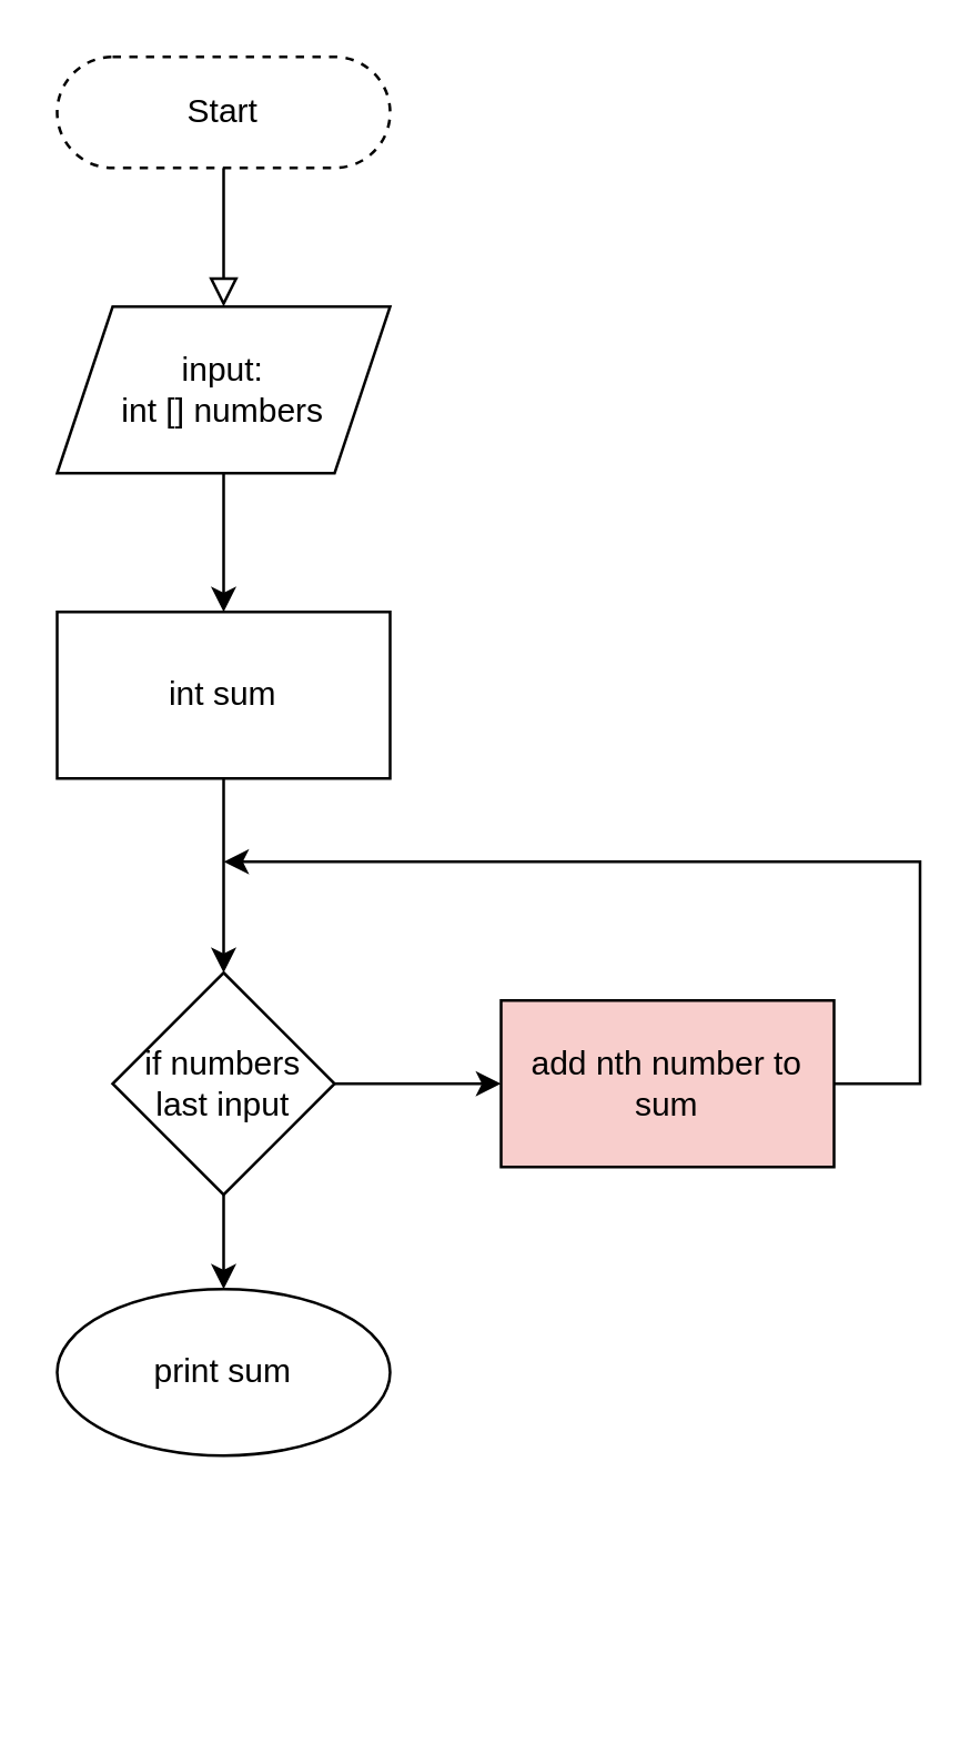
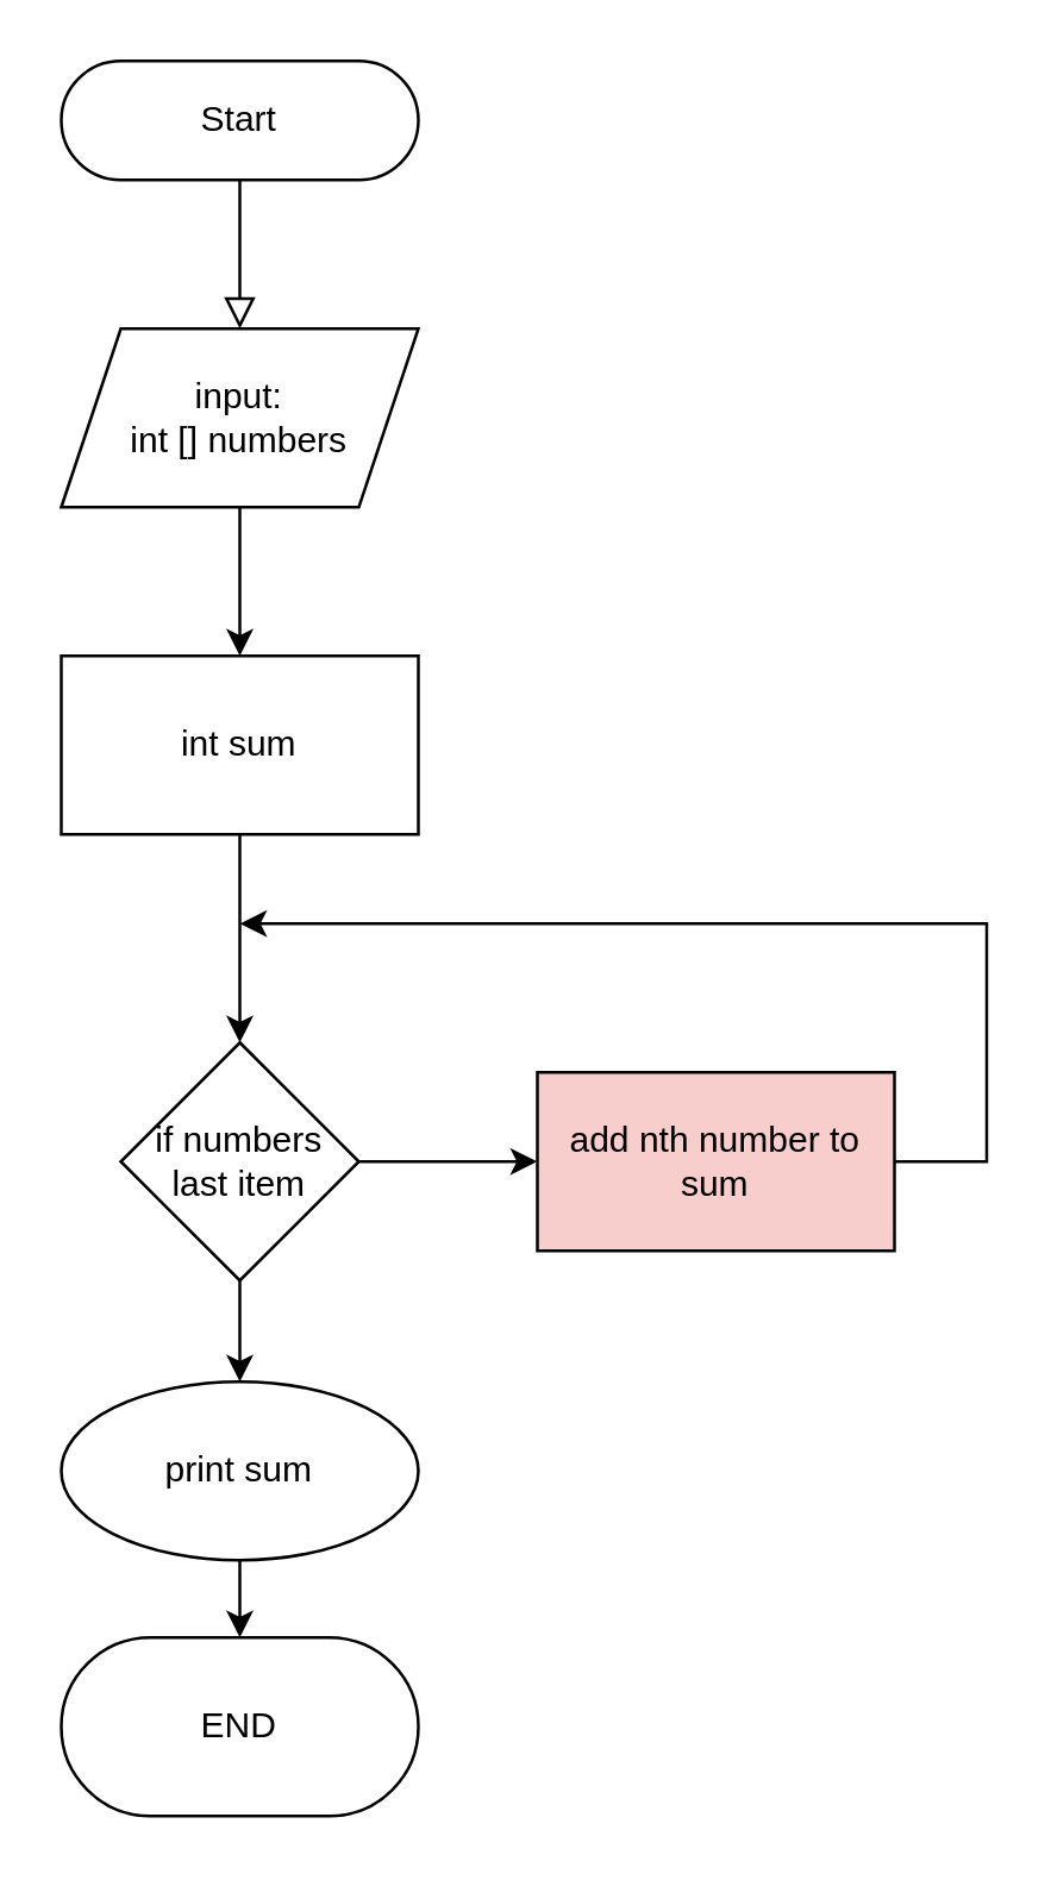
  <mxCell id="0" />
  <mxCell id="1" parent="0" />
  <mxCell id="2" value="" style="rounded=0;html=1;jettySize=auto;orthogonalLoop=1;fontSize=11;endArrow=block;endFill=0;endSize=8;strokeWidth=1;shadow=0;labelBackgroundColor=none;edgeStyle=orthogonalEdgeStyle;entryX=0.5;entryY=0;entryDx=0;entryDy=0;" parent="1" source="3" target="5" edge="1"><mxGeometry relative="1" as="geometry"><mxPoint x="80" y="80" as="targetPoint" /></mxGeometry></mxCell>
- <mxCell id="3" value="Start" style="rounded=1;whiteSpace=wrap;html=1;fontSize=12;glass=0;strokeWidth=1;shadow=0;arcSize=50;dashed=1;" parent="1" vertex="1"><mxGeometry x="20" y="20" width="120" height="40" as="geometry" /></mxCell>
+ <mxCell id="3" value="Start" style="rounded=1;whiteSpace=wrap;html=1;fontSize=12;glass=0;strokeWidth=1;shadow=0;arcSize=50;" parent="1" vertex="1"><mxGeometry x="20" y="20" width="120" height="40" as="geometry" /></mxCell>
  <mxCell id="4" value="" style="edgeStyle=orthogonalEdgeStyle;rounded=0;orthogonalLoop=1;jettySize=auto;html=1;" edge="1" parent="1" source="5" target="7"><mxGeometry relative="1" as="geometry" /></mxCell>
  <mxCell id="5" value="&lt;div&gt;input: &lt;br&gt;&lt;/div&gt;&lt;div&gt;int [] numbers&lt;/div&gt;" style="shape=parallelogram;perimeter=parallelogramPerimeter;whiteSpace=wrap;html=1;fixedSize=1;" vertex="1" parent="1"><mxGeometry x="20" y="110" width="120" height="60" as="geometry" /></mxCell>
  <mxCell id="6" value="" style="edgeStyle=orthogonalEdgeStyle;rounded=0;orthogonalLoop=1;jettySize=auto;html=1;" edge="1" parent="1" source="7" target="10"><mxGeometry relative="1" as="geometry" /></mxCell>
  <mxCell id="7" value="int sum" style="whiteSpace=wrap;html=1;" vertex="1" parent="1"><mxGeometry x="20" y="220" width="120" height="60" as="geometry" /></mxCell>
  <mxCell id="8" value="" style="edgeStyle=orthogonalEdgeStyle;rounded=0;orthogonalLoop=1;jettySize=auto;html=1;" edge="1" parent="1" source="10" target="12"><mxGeometry relative="1" as="geometry" /></mxCell>
  <mxCell id="9" value="" style="edgeStyle=orthogonalEdgeStyle;rounded=0;orthogonalLoop=1;jettySize=auto;html=1;" edge="1" parent="1" source="10" target="15"><mxGeometry relative="1" as="geometry" /></mxCell>
- <mxCell id="10" value="&lt;div&gt;if numbers&lt;/div&gt;&lt;div&gt;last input&lt;br&gt;&lt;/div&gt;" style="rhombus;whiteSpace=wrap;html=1;" vertex="1" parent="1"><mxGeometry x="40" y="350" width="80" height="80" as="geometry" /></mxCell>
+ <mxCell id="10" value="&lt;div&gt;if numbers&lt;/div&gt;&lt;div&gt;last item&lt;br&gt;&lt;/div&gt;" style="rhombus;whiteSpace=wrap;html=1;" vertex="1" parent="1"><mxGeometry x="40" y="350" width="80" height="80" as="geometry" /></mxCell>
+ <mxCell id="11" value="" style="edgeStyle=orthogonalEdgeStyle;rounded=0;orthogonalLoop=1;jettySize=auto;html=1;" edge="1" parent="1" source="12" target="13"><mxGeometry relative="1" as="geometry" /></mxCell>
  <mxCell id="12" value="print sum" style="ellipse;whiteSpace=wrap;html=1;" vertex="1" parent="1"><mxGeometry x="20" y="464" width="120" height="60" as="geometry" /></mxCell>
+ <mxCell id="13" value="END" style="whiteSpace=wrap;html=1;rounded=1;arcSize=50;" vertex="1" parent="1"><mxGeometry x="20" y="550" width="120" height="60" as="geometry" /></mxCell>
  <mxCell id="14" style="edgeStyle=orthogonalEdgeStyle;rounded=0;orthogonalLoop=1;jettySize=auto;html=1;" edge="1" parent="1" source="15"><mxGeometry relative="1" as="geometry"><mxPoint x="80" y="310" as="targetPoint" /><Array as="points"><mxPoint x="331" y="390" /><mxPoint x="331" y="310" /><mxPoint x="80" y="310" /></Array></mxGeometry></mxCell>
  <mxCell id="15" value="add nth number to sum" style="whiteSpace=wrap;html=1;fillColor=#f8cecc;" vertex="1" parent="1"><mxGeometry x="180" y="360" width="120" height="60" as="geometry" /></mxCell>
